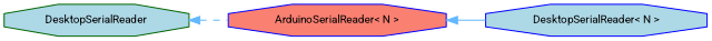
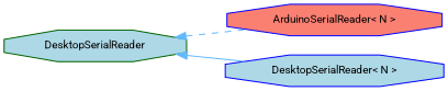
  digraph {
    fontname=Roboto
    rankdir=LR
    node [color=blue fillcolor=lightblue fontname=Roboto fontsize=10 shape=octagon style=filled]
    edge [color=steelblue1 dir=back fontname=Roboto fontsize=10 labelfontname=Helvetica labelfontsize=10]
    n1 [color=darkgreen height=0.2 label=DesktopSerialReader width=0.4]
    n2 [fillcolor=salmon height=0.2 label="ArduinoSerialReader\< N \>" width=0.4]
    n3 [height=0.2 label="DesktopSerialReader\< N \>" width=0.4]
    n1 -> n2 [style=dashed]
-   n2 -> n3 [style=solid]
+   n1 -> n3 [style=solid]
  }
